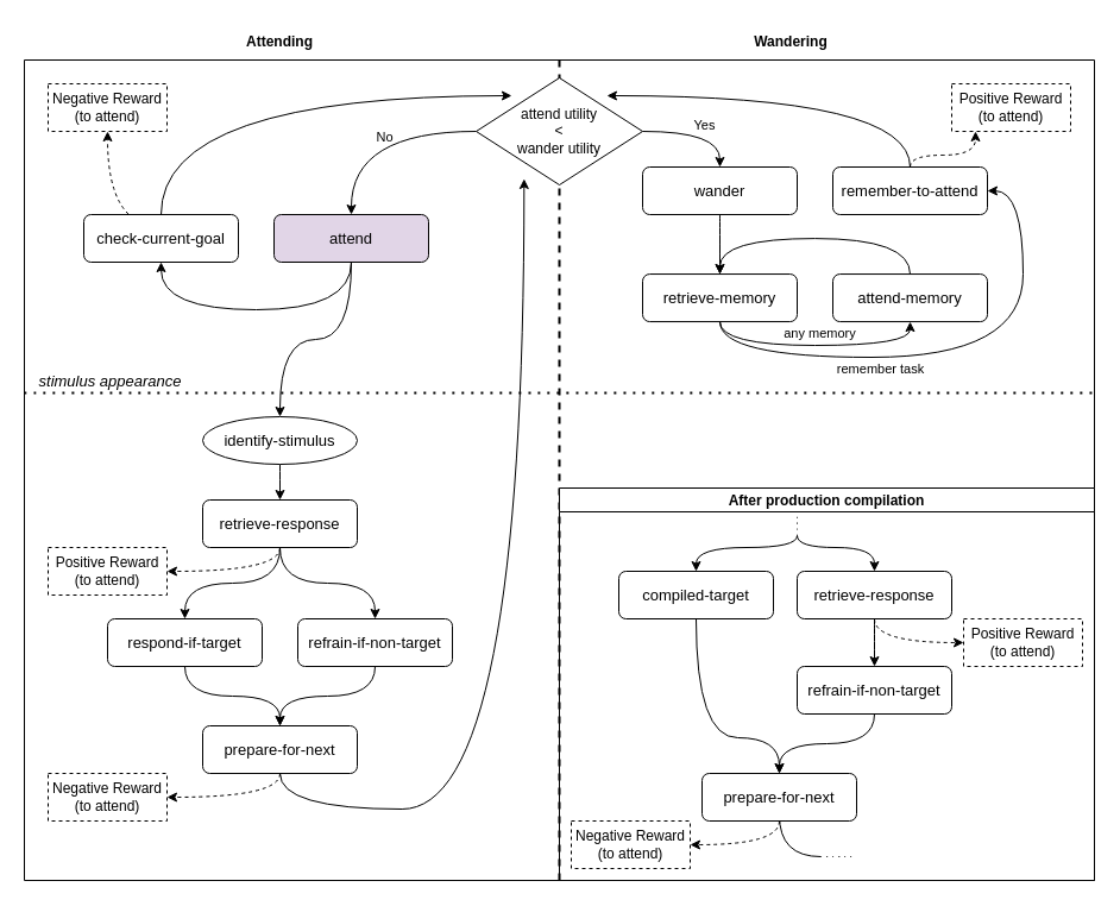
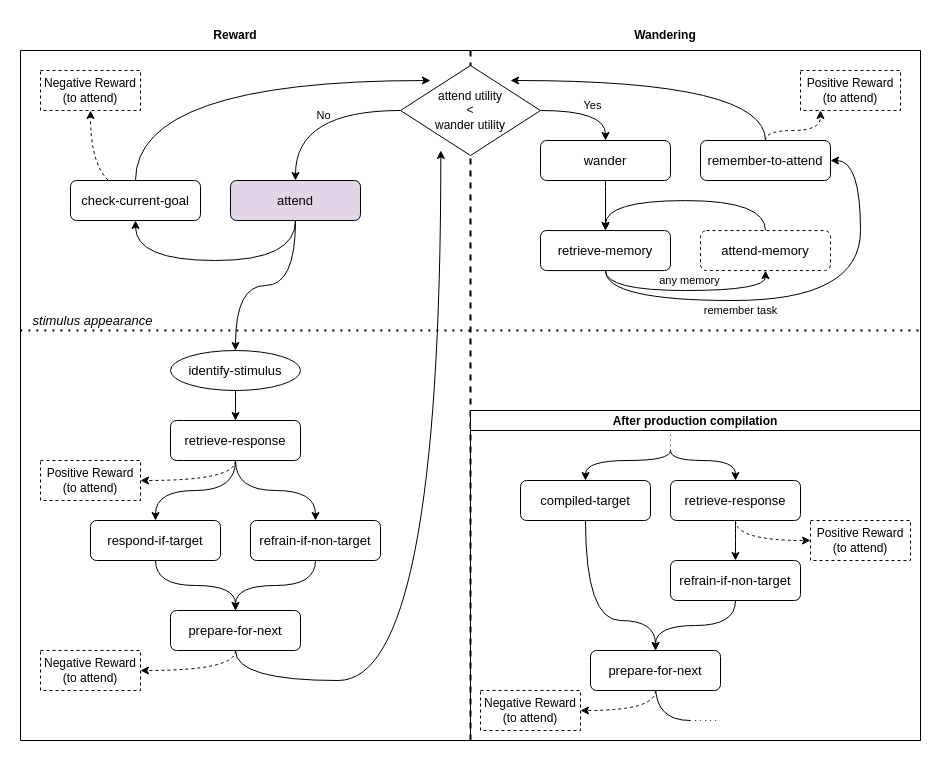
  <mxCell id="0" />
  <mxCell id="1" parent="0" />
  <mxCell id="2" value="" style="endArrow=none;dashed=1;html=1;strokeWidth=2;entryX=0.5;entryY=0;entryDx=0;entryDy=0;exitX=0.5;exitY=1;exitDx=0;exitDy=0;" parent="1" source="3" target="3" edge="1"><mxGeometry width="50" height="50" relative="1" as="geometry"><mxPoint x="360" y="340" as="sourcePoint" /><mxPoint x="410" y="290" as="targetPoint" /></mxGeometry></mxCell>
  <mxCell id="3" value="" style="swimlane;startSize=0;fontSize=13;" parent="1" vertex="1"><mxGeometry x="20" y="50" width="900" height="690" as="geometry" /></mxCell>
  <mxCell id="4" value="Yes" style="edgeStyle=orthogonalEdgeStyle;curved=1;html=1;entryX=0.5;entryY=0;entryDx=0;entryDy=0;labelBackgroundColor=none;exitX=1;exitY=0.5;exitDx=0;exitDy=0;" parent="3" source="6" target="10" edge="1"><mxGeometry x="0.091" y="5" relative="1" as="geometry"><mxPoint as="offset" /></mxGeometry></mxCell>
  <mxCell id="5" value="No" style="edgeStyle=orthogonalEdgeStyle;curved=1;html=1;entryX=0.5;entryY=0;entryDx=0;entryDy=0;labelBackgroundColor=none;" parent="3" source="6" target="18" edge="1"><mxGeometry x="-0.125" y="5" relative="1" as="geometry"><mxPoint as="offset" /></mxGeometry></mxCell>
  <mxCell id="6" value="&lt;font style=&quot;font-size: 12px&quot;&gt;attend utility&lt;br&gt;&amp;lt;&lt;br&gt;wander utility&lt;br&gt;&lt;/font&gt;" style="rhombus;whiteSpace=wrap;html=1;fillColor=default;" parent="3" vertex="1"><mxGeometry x="380" y="15" width="140" height="90" as="geometry" /></mxCell>
  <mxCell id="7" value="stimulus appearance" style="endArrow=none;dashed=1;html=1;dashPattern=1 3;strokeWidth=2;rounded=0;curved=1;fontStyle=2;spacingLeft=17;labelBackgroundColor=none;fontSize=13;" parent="3" edge="1"><mxGeometry x="-0.861" y="10" width="50" height="50" relative="1" as="geometry"><mxPoint y="280" as="sourcePoint" /><mxPoint x="900" y="280" as="targetPoint" /><mxPoint as="offset" /></mxGeometry></mxCell>
  <mxCell id="8" value="Negative Reward&lt;br&gt;(to attend)" style="rounded=0;whiteSpace=wrap;html=1;dashed=1;" parent="3" vertex="1"><mxGeometry x="20" y="20" width="100" height="40" as="geometry" /></mxCell>
  <mxCell id="9" style="edgeStyle=orthogonalEdgeStyle;curved=1;html=1;labelBackgroundColor=none;" parent="3" source="10" target="13" edge="1"><mxGeometry relative="1" as="geometry" /></mxCell>
  <mxCell id="10" value="&lt;font style=&quot;font-size: 13px&quot;&gt;wander&lt;/font&gt;" style="rounded=1;whiteSpace=wrap;html=1;" parent="3" vertex="1"><mxGeometry x="520" y="90" width="130" height="40" as="geometry" /></mxCell>
  <mxCell id="11" value="any memory" style="edgeStyle=orthogonalEdgeStyle;curved=1;html=1;entryX=0.5;entryY=1;entryDx=0;entryDy=0;labelBackgroundColor=none;exitX=0.5;exitY=1;exitDx=0;exitDy=0;" parent="3" source="13" target="22" edge="1"><mxGeometry x="0.045" y="10" relative="1" as="geometry"><Array as="points"><mxPoint x="585" y="240" /><mxPoint x="745" y="240" /></Array><mxPoint as="offset" /></mxGeometry></mxCell>
  <mxCell id="12" value="remember task" style="edgeStyle=orthogonalEdgeStyle;curved=1;html=1;exitX=0.5;exitY=1;exitDx=0;exitDy=0;entryX=1;entryY=0.5;entryDx=0;entryDy=0;labelBackgroundColor=none;" parent="3" source="13" target="15" edge="1"><mxGeometry x="-0.275" y="-10" relative="1" as="geometry"><Array as="points"><mxPoint x="585" y="250" /><mxPoint x="840" y="250" /><mxPoint x="840" y="110" /></Array><mxPoint as="offset" /></mxGeometry></mxCell>
  <mxCell id="13" value="&lt;font style=&quot;font-size: 13px&quot;&gt;retrieve-memory&lt;/font&gt;" style="rounded=1;whiteSpace=wrap;html=1;" parent="3" vertex="1"><mxGeometry x="520" y="180.06" width="130" height="40" as="geometry" /></mxCell>
  <mxCell id="14" style="edgeStyle=orthogonalEdgeStyle;curved=1;html=1;dashed=1;labelBackgroundColor=none;" parent="3" source="15" target="23" edge="1"><mxGeometry relative="1" as="geometry"><Array as="points"><mxPoint x="745" y="80" /><mxPoint x="800" y="80" /></Array></mxGeometry></mxCell>
  <mxCell id="15" value="&lt;font style=&quot;font-size: 13px&quot;&gt;remember-to-attend&lt;/font&gt;" style="rounded=1;whiteSpace=wrap;html=1;" parent="3" vertex="1"><mxGeometry x="680" y="90" width="130" height="40" as="geometry" /></mxCell>
  <mxCell id="16" style="edgeStyle=orthogonalEdgeStyle;curved=1;html=1;entryX=0.5;entryY=1;entryDx=0;entryDy=0;labelBackgroundColor=none;exitX=0.5;exitY=1;exitDx=0;exitDy=0;" parent="3" source="18" target="20" edge="1"><mxGeometry relative="1" as="geometry"><Array as="points"><mxPoint x="275" y="210" /><mxPoint x="115" y="210" /></Array></mxGeometry></mxCell>
  <mxCell id="17" style="edgeStyle=orthogonalEdgeStyle;curved=1;html=1;entryX=0.5;entryY=0;entryDx=0;entryDy=0;labelBackgroundColor=none;" parent="3" source="18" target="25" edge="1"><mxGeometry relative="1" as="geometry"><Array as="points"><mxPoint x="275" y="235" /><mxPoint x="215" y="235" /></Array></mxGeometry></mxCell>
  <mxCell id="18" value="&lt;font style=&quot;font-size: 13px&quot;&gt;attend&lt;/font&gt;" style="rounded=1;whiteSpace=wrap;html=1;fillColor=#e1d5e7;" parent="3" vertex="1"><mxGeometry x="210" y="130" width="130" height="40" as="geometry" /></mxCell>
  <mxCell id="19" style="edgeStyle=orthogonalEdgeStyle;curved=1;html=1;labelBackgroundColor=none;dashed=1;" parent="3" target="8" edge="1"><mxGeometry relative="1" as="geometry"><mxPoint x="115" y="140" as="sourcePoint" /><Array as="points"><mxPoint x="70" y="140" /></Array></mxGeometry></mxCell>
  <mxCell id="20" value="&lt;span style=&quot;font-size: 13px&quot;&gt;check-current-goal&lt;/span&gt;" style="rounded=1;whiteSpace=wrap;html=1;" parent="3" vertex="1"><mxGeometry x="50" y="130" width="130" height="40" as="geometry" /></mxCell>
  <mxCell id="21" style="edgeStyle=orthogonalEdgeStyle;curved=1;html=1;entryX=0.5;entryY=0;entryDx=0;entryDy=0;labelBackgroundColor=none;exitX=0.5;exitY=0;exitDx=0;exitDy=0;" parent="3" source="22" target="13" edge="1"><mxGeometry relative="1" as="geometry"><Array as="points"><mxPoint x="745" y="150.06" /><mxPoint x="585" y="150.06" /></Array></mxGeometry></mxCell>
- <mxCell id="22" value="&lt;font style=&quot;font-size: 13px&quot;&gt;attend-memory&lt;/font&gt;" style="rounded=1;whiteSpace=wrap;html=1;" parent="3" vertex="1"><mxGeometry x="680" y="180.06" width="130" height="40" as="geometry" /></mxCell>
+ <mxCell id="22" value="&lt;font style=&quot;font-size: 13px&quot;&gt;attend-memory&lt;/font&gt;" style="rounded=1;whiteSpace=wrap;html=1;dashed=1;" parent="3" vertex="1"><mxGeometry x="680" y="180.06" width="130" height="40" as="geometry" /></mxCell>
  <mxCell id="23" value="Positive Reward&lt;br&gt;(to attend)" style="rounded=0;whiteSpace=wrap;html=1;dashed=1;" parent="3" vertex="1"><mxGeometry x="780" y="20" width="100" height="40" as="geometry" /></mxCell>
  <mxCell id="24" value="" style="edgeStyle=orthogonalEdgeStyle;curved=1;html=1;labelBackgroundColor=none;" parent="3" source="25" target="29" edge="1"><mxGeometry relative="1" as="geometry" /></mxCell>
  <mxCell id="25" value="&lt;font style=&quot;font-size: 13px&quot;&gt;identify-stimulus&lt;/font&gt;" style="ellipse;whiteSpace=wrap;html=1;" parent="3" vertex="1"><mxGeometry x="150" y="300" width="130" height="40" as="geometry" /></mxCell>
  <mxCell id="26" style="edgeStyle=orthogonalEdgeStyle;curved=1;html=1;entryX=0.5;entryY=0;entryDx=0;entryDy=0;labelBackgroundColor=none;" parent="3" source="29" target="31" edge="1"><mxGeometry relative="1" as="geometry" /></mxCell>
  <mxCell id="27" style="edgeStyle=orthogonalEdgeStyle;curved=1;html=1;entryX=0.5;entryY=0;entryDx=0;entryDy=0;labelBackgroundColor=none;" parent="3" source="29" target="33" edge="1"><mxGeometry relative="1" as="geometry" /></mxCell>
  <mxCell id="28" style="edgeStyle=orthogonalEdgeStyle;curved=1;html=1;labelBackgroundColor=none;exitX=0.5;exitY=1;exitDx=0;exitDy=0;dashed=1;" parent="3" source="29" target="34" edge="1"><mxGeometry relative="1" as="geometry" /></mxCell>
  <mxCell id="29" value="&lt;span style=&quot;font-size: 13px&quot;&gt;retrieve-response&lt;br&gt;&lt;/span&gt;" style="rounded=1;whiteSpace=wrap;html=1;" parent="3" vertex="1"><mxGeometry x="150" y="370" width="130" height="40" as="geometry" /></mxCell>
  <mxCell id="30" value="" style="edgeStyle=orthogonalEdgeStyle;curved=1;html=1;labelBackgroundColor=none;" parent="3" source="31" target="37" edge="1"><mxGeometry relative="1" as="geometry" /></mxCell>
  <mxCell id="31" value="&lt;span style=&quot;font-size: 13px&quot;&gt;respond-if-target&lt;br&gt;&lt;/span&gt;" style="rounded=1;whiteSpace=wrap;html=1;" parent="3" vertex="1"><mxGeometry x="70" y="470" width="130" height="40" as="geometry" /></mxCell>
  <mxCell id="32" value="" style="edgeStyle=orthogonalEdgeStyle;curved=1;html=1;labelBackgroundColor=none;" parent="3" source="33" target="37" edge="1"><mxGeometry relative="1" as="geometry" /></mxCell>
  <mxCell id="33" value="&lt;span style=&quot;font-size: 13px&quot;&gt;refrain-if-non-target&lt;br&gt;&lt;/span&gt;" style="rounded=1;whiteSpace=wrap;html=1;" parent="3" vertex="1"><mxGeometry x="230" y="470" width="130" height="40" as="geometry" /></mxCell>
  <mxCell id="34" value="Positive Reward&lt;br&gt;(to attend)" style="rounded=0;whiteSpace=wrap;html=1;dashed=1;" parent="3" vertex="1"><mxGeometry x="20" y="410" width="100" height="40" as="geometry" /></mxCell>
  <mxCell id="35" style="edgeStyle=orthogonalEdgeStyle;curved=1;html=1;exitX=0.5;exitY=1;exitDx=0;exitDy=0;labelBackgroundColor=none;entryX=0.288;entryY=0.944;entryDx=0;entryDy=0;entryPerimeter=0;" parent="3" source="37" target="6" edge="1"><mxGeometry relative="1" as="geometry"><mxPoint x="420" y="130" as="targetPoint" /><Array as="points"><mxPoint x="215" y="630" /><mxPoint x="420" y="630" /></Array></mxGeometry></mxCell>
  <mxCell id="36" style="edgeStyle=orthogonalEdgeStyle;curved=1;html=1;exitX=0.5;exitY=1;exitDx=0;exitDy=0;entryX=1;entryY=0.5;entryDx=0;entryDy=0;labelBackgroundColor=none;dashed=1;" parent="3" source="37" target="38" edge="1"><mxGeometry relative="1" as="geometry" /></mxCell>
  <mxCell id="37" value="&lt;span style=&quot;font-size: 13px&quot;&gt;prepare-for-next&lt;br&gt;&lt;/span&gt;" style="rounded=1;whiteSpace=wrap;html=1;" parent="3" vertex="1"><mxGeometry x="150" y="560" width="130" height="40" as="geometry" /></mxCell>
  <mxCell id="38" value="Negative Reward&lt;br&gt;(to attend)" style="rounded=0;whiteSpace=wrap;html=1;dashed=1;" parent="3" vertex="1"><mxGeometry x="20" y="600" width="100" height="40" as="geometry" /></mxCell>
  <mxCell id="39" value="After production compilation" style="swimlane;startSize=20;" parent="3" vertex="1"><mxGeometry x="450" y="360" width="450" height="330" as="geometry" /></mxCell>
  <mxCell id="40" value="&lt;span style=&quot;font-size: 13px&quot;&gt;retrieve-response&lt;br&gt;&lt;/span&gt;" style="rounded=1;whiteSpace=wrap;html=1;" parent="39" vertex="1"><mxGeometry x="200" y="70" width="130" height="40" as="geometry" /></mxCell>
  <mxCell id="41" value="&lt;span style=&quot;font-size: 13px&quot;&gt;compiled-target&lt;br&gt;&lt;/span&gt;" style="rounded=1;whiteSpace=wrap;html=1;" parent="39" vertex="1"><mxGeometry x="50" y="70" width="130" height="40" as="geometry" /></mxCell>
  <mxCell id="42" value="&lt;span style=&quot;font-size: 13px&quot;&gt;refrain-if-non-target&lt;br&gt;&lt;/span&gt;" style="rounded=1;whiteSpace=wrap;html=1;" parent="39" vertex="1"><mxGeometry x="200" y="150" width="130" height="40" as="geometry" /></mxCell>
  <mxCell id="43" style="edgeStyle=orthogonalEdgeStyle;curved=1;html=1;entryX=0.5;entryY=0;entryDx=0;entryDy=0;labelBackgroundColor=none;" parent="39" source="40" target="42" edge="1"><mxGeometry relative="1" as="geometry" /></mxCell>
  <mxCell id="44" style="edgeStyle=orthogonalEdgeStyle;curved=1;html=1;labelBackgroundColor=none;endArrow=none;endFill=0;" parent="39" edge="1"><mxGeometry relative="1" as="geometry"><mxPoint x="185" y="275" as="sourcePoint" /><mxPoint x="220" y="310" as="targetPoint" /><Array as="points"><mxPoint x="185" y="310" /></Array></mxGeometry></mxCell>
  <mxCell id="45" value="&lt;span style=&quot;font-size: 13px&quot;&gt;prepare-for-next&lt;br&gt;&lt;/span&gt;" style="rounded=1;whiteSpace=wrap;html=1;" parent="39" vertex="1"><mxGeometry x="120" y="240" width="130" height="40" as="geometry" /></mxCell>
  <mxCell id="46" value="" style="edgeStyle=orthogonalEdgeStyle;curved=1;html=1;labelBackgroundColor=none;" parent="39" source="41" target="45" edge="1"><mxGeometry relative="1" as="geometry"><Array as="points"><mxPoint x="115" y="210" /><mxPoint x="185" y="210" /></Array></mxGeometry></mxCell>
  <mxCell id="47" value="" style="edgeStyle=orthogonalEdgeStyle;curved=1;html=1;labelBackgroundColor=none;" parent="39" source="42" target="45" edge="1"><mxGeometry relative="1" as="geometry" /></mxCell>
  <mxCell id="48" style="edgeStyle=orthogonalEdgeStyle;curved=1;html=1;exitX=0.5;exitY=1;exitDx=0;exitDy=0;entryX=1;entryY=0.5;entryDx=0;entryDy=0;labelBackgroundColor=none;dashed=1;" parent="39" source="45" target="55" edge="1"><mxGeometry relative="1" as="geometry" /></mxCell>
  <mxCell id="49" value="" style="endArrow=classic;html=1;labelBackgroundColor=none;curved=1;entryX=0.5;entryY=0;entryDx=0;entryDy=0;edgeStyle=orthogonalEdgeStyle;" parent="39" target="40" edge="1"><mxGeometry width="50" height="50" relative="1" as="geometry"><mxPoint x="200" y="40" as="sourcePoint" /><mxPoint x="260" y="-10" as="targetPoint" /><Array as="points"><mxPoint x="200" y="50" /><mxPoint x="265" y="50" /></Array></mxGeometry></mxCell>
  <mxCell id="50" value="" style="endArrow=none;html=1;labelBackgroundColor=none;curved=1;dashed=1;dashPattern=1 4;endFill=0;" parent="39" edge="1"><mxGeometry width="50" height="50" relative="1" as="geometry"><mxPoint x="220" y="310" as="sourcePoint" /><mxPoint x="250" y="310" as="targetPoint" /></mxGeometry></mxCell>
  <mxCell id="51" style="edgeStyle=orthogonalEdgeStyle;curved=1;html=1;labelBackgroundColor=none;exitX=0.5;exitY=1;exitDx=0;exitDy=0;dashed=1;" parent="39" source="40" target="53" edge="1"><mxGeometry relative="1" as="geometry" /></mxCell>
  <mxCell id="52" value="" style="endArrow=classic;html=1;labelBackgroundColor=none;curved=1;entryX=0.5;entryY=0;entryDx=0;entryDy=0;edgeStyle=orthogonalEdgeStyle;" parent="39" target="41" edge="1"><mxGeometry width="50" height="50" relative="1" as="geometry"><mxPoint x="200" y="40" as="sourcePoint" /><mxPoint x="275" y="80" as="targetPoint" /><Array as="points"><mxPoint x="200" y="50" /><mxPoint x="115" y="50" /></Array></mxGeometry></mxCell>
  <mxCell id="53" value="Positive Reward&lt;br&gt;(to attend)" style="rounded=0;whiteSpace=wrap;html=1;dashed=1;" parent="39" vertex="1"><mxGeometry x="340" y="110" width="100" height="40" as="geometry" /></mxCell>
  <mxCell id="54" value="" style="endArrow=none;html=1;labelBackgroundColor=none;curved=1;dashed=1;dashPattern=1 4;endFill=0;" parent="39" edge="1"><mxGeometry width="50" height="50" relative="1" as="geometry"><mxPoint x="200" y="40" as="sourcePoint" /><mxPoint x="200" y="20" as="targetPoint" /></mxGeometry></mxCell>
  <mxCell id="55" value="Negative Reward&lt;br&gt;(to attend)" style="rounded=0;whiteSpace=wrap;html=1;dashed=1;" parent="39" vertex="1"><mxGeometry x="10" y="280" width="100" height="40" as="geometry" /></mxCell>
  <mxCell id="56" style="edgeStyle=orthogonalEdgeStyle;curved=1;html=1;labelBackgroundColor=none;entryX=0.214;entryY=0.167;entryDx=0;entryDy=0;entryPerimeter=0;" parent="3" source="20" target="6" edge="1"><mxGeometry relative="1" as="geometry"><mxPoint x="390" y="30" as="targetPoint" /><Array as="points"><mxPoint x="115" y="30" /></Array></mxGeometry></mxCell>
- <mxCell id="57" value="&lt;b&gt;Attending&lt;/b&gt;" style="text;html=1;strokeColor=none;fillColor=none;align=center;verticalAlign=middle;whiteSpace=wrap;rounded=0;" parent="1" vertex="1"><mxGeometry x="20" y="20" width="430" height="30" as="geometry" /></mxCell>
+ <mxCell id="57" value="&lt;b&gt;Reward&lt;/b&gt;" style="text;html=1;strokeColor=none;fillColor=none;align=center;verticalAlign=middle;whiteSpace=wrap;rounded=0;" parent="1" vertex="1"><mxGeometry x="20" y="20" width="430" height="30" as="geometry" /></mxCell>
  <mxCell id="58" value="&lt;b&gt;Wandering&lt;/b&gt;" style="text;html=1;strokeColor=none;fillColor=none;align=center;verticalAlign=middle;whiteSpace=wrap;rounded=0;" parent="1" vertex="1"><mxGeometry x="450" y="20" width="430" height="30" as="geometry" /></mxCell>
  <mxCell id="59" style="edgeStyle=orthogonalEdgeStyle;curved=1;html=1;exitX=0.5;exitY=0;exitDx=0;exitDy=0;" parent="1" source="15" edge="1"><mxGeometry relative="1" as="geometry"><mxPoint x="510" y="80" as="targetPoint" /><Array as="points"><mxPoint x="765" y="80" /></Array></mxGeometry></mxCell>
